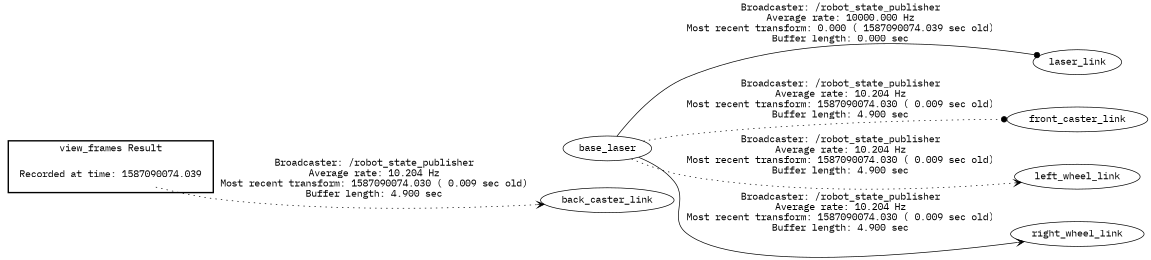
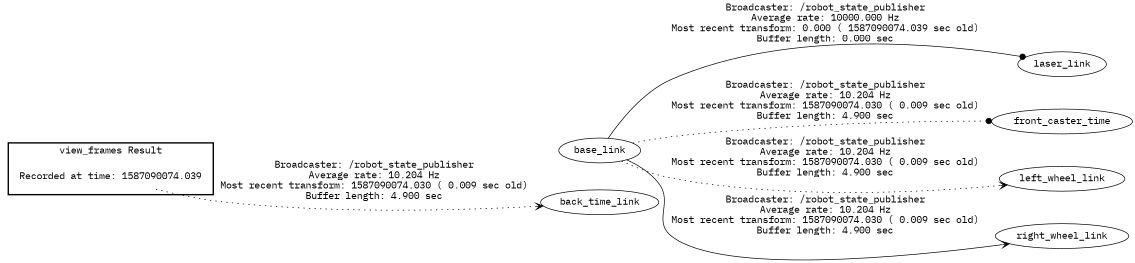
  digraph {
    fontname="IBM Plex Mono"
    rankdir=LR
    node [fontname="IBM Plex Mono"]
    edge [fontname="IBM Plex Mono" style=dotted arrowhead=vee]
    "Recorded at time: 1587090074.039" [shape=plaintext]
-   base_link [label=base_laser]
-   back_caster_link
+   base_link
+   back_caster_link [label=back_time_link]
    laser_link
-   front_caster_link
+   front_caster_link [label=front_caster_time]
    left_wheel_link
    right_wheel_link
    subgraph cluster_1 {
      color=black
      label="view_frames Result"
      style=bold
      "Recorded at time: 1587090074.039"
    }
    "Recorded at time: 1587090074.039" -> base_link [style=invis arrowhead=""]
    "Recorded at time: 1587090074.039" -> back_caster_link [label="Broadcaster: /robot_state_publisher\nAverage rate: 10.204 Hz\nMost recent transform: 1587090074.030 ( 0.009 sec old)\nBuffer length: 4.900 sec\n"]
    base_link -> laser_link [arrowhead=dot label="Broadcaster: /robot_state_publisher\nAverage rate: 10000.000 Hz\nMost recent transform: 0.000 ( 1587090074.039 sec old)\nBuffer length: 0.000 sec\n" style=solid]
    base_link -> front_caster_link [arrowhead=dot label="Broadcaster: /robot_state_publisher\nAverage rate: 10.204 Hz\nMost recent transform: 1587090074.030 ( 0.009 sec old)\nBuffer length: 4.900 sec\n"]
    base_link -> left_wheel_link [label="Broadcaster: /robot_state_publisher\nAverage rate: 10.204 Hz\nMost recent transform: 1587090074.030 ( 0.009 sec old)\nBuffer length: 4.900 sec\n"]
    base_link -> right_wheel_link [label="Broadcaster: /robot_state_publisher\nAverage rate: 10.204 Hz\nMost recent transform: 1587090074.030 ( 0.009 sec old)\nBuffer length: 4.900 sec\n" style=solid]
  }
